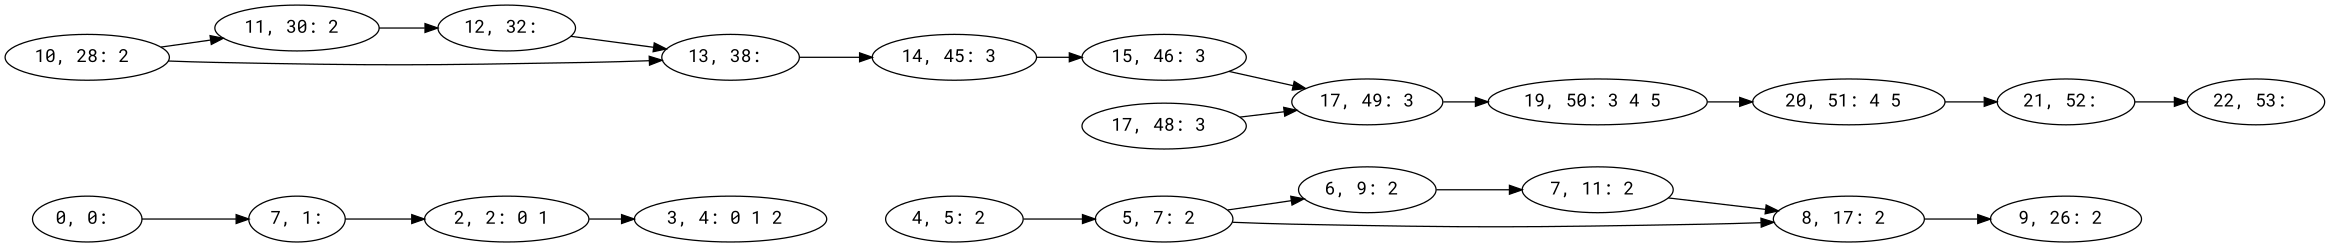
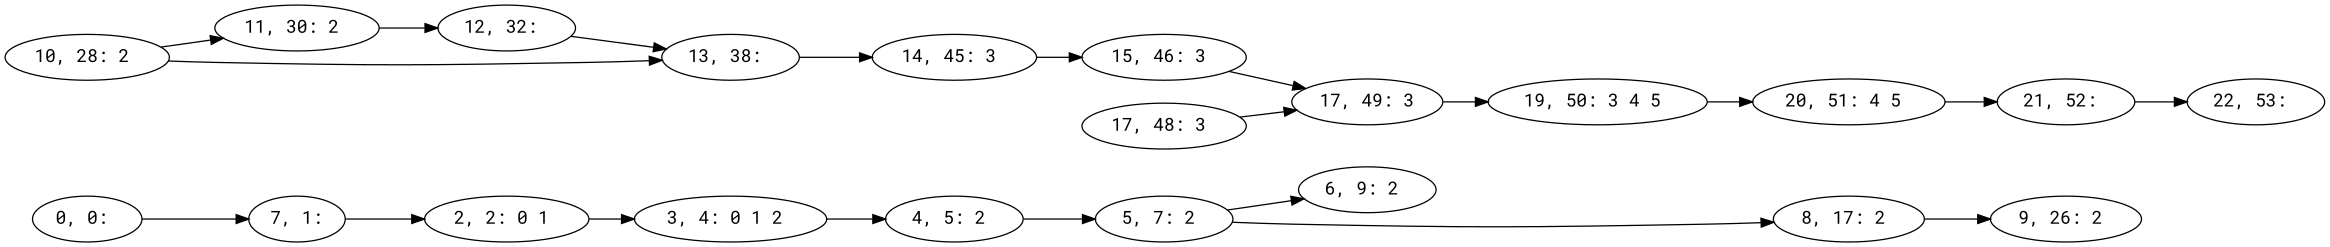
  digraph {
    fontname="Roboto Mono"
    rankdir=LR
    node [fontname="Roboto Mono"]
    edge [fontname="Roboto Mono"]
    n1 [label="0, 0: "]
    n2 [label="7, 1:"]
    n3 [label="2, 2: 0 1 "]
    n4 [label="3, 4: 0 1 2 "]
    n5 [label="4, 5: 2 "]
    n6 [label="5, 7: 2 "]
    n7 [label="6, 9: 2 "]
    n8 [label="8, 17: 2 "]
-   n9 [label="7, 11: 2 "]
    n10 [label="9, 26: 2 "]
    n11 [label="10, 28: 2 "]
    n12 [label="11, 30: 2 "]
    n13 [label="13, 38: "]
    n14 [label="12, 32: "]
    n15 [label="14, 45: 3 "]
    n16 [label="15, 46: 3 "]
    n17 [label="17, 49: 3"]
    n18 [label="19, 50: 3 4 5 "]
    n19 [label="17, 48: 3 "]
    n20 [label="20, 51: 4 5 "]
    n21 [label="21, 52: "]
    n22 [label="22, 53: "]
    n1 -> n2
    n2 -> n3
    n3 -> n4
+   n4 -> n5
    n5 -> n6
    n6 -> n7
    n6 -> n8
-   n7 -> n9
    n8 -> n10
-   n9 -> n8
    n11 -> n12
    n11 -> n13
    n12 -> n14
    n13 -> n15
    n14 -> n13
    n15 -> n16
    n16 -> n17
    n17 -> n18
    n18 -> n20
    n19 -> n17
    n20 -> n21
    n21 -> n22
  }
